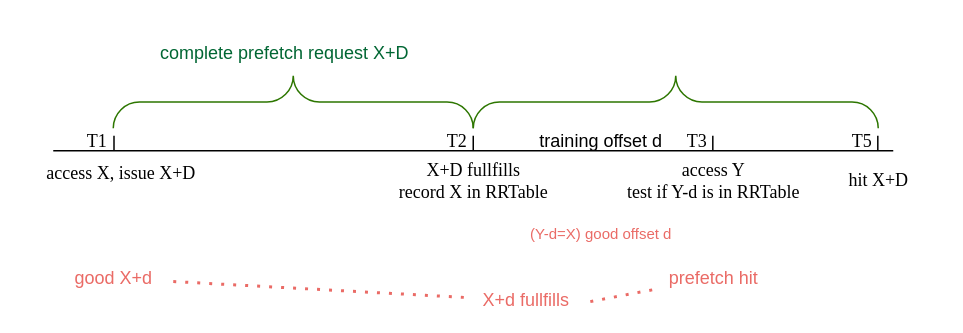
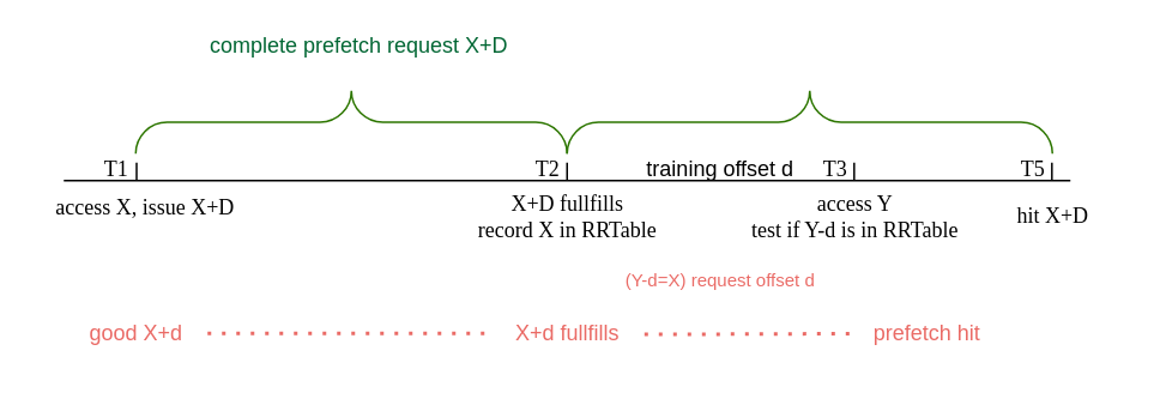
  <mxCell id="0" />
  <mxCell id="1" parent="0" />
  <mxCell id="2" value="" style="endArrow=none;html=1;rounded=0;fontFamily=Times New Roman;" edge="1" parent="1"><mxGeometry width="50" height="50" relative="1" as="geometry"><mxPoint x="35" y="100" as="sourcePoint" /><mxPoint x="595" y="100" as="targetPoint" /></mxGeometry></mxCell>
  <mxCell id="3" value="T1" style="text;html=1;align=center;verticalAlign=middle;resizable=0;points=[];autosize=1;strokeColor=none;fillColor=none;fontFamily=Times New Roman;" vertex="1" parent="1"><mxGeometry x="44" y="79" width="40" height="30" as="geometry" /></mxCell>
  <mxCell id="4" value="access X, issue X+D" style="text;html=1;align=center;verticalAlign=middle;resizable=0;points=[];autosize=1;strokeColor=none;fillColor=none;fontFamily=Times New Roman;" vertex="1" parent="1"><mxGeometry x="20" y="100" width="120" height="30" as="geometry" /></mxCell>
  <mxCell id="5" value="X+D fullfills&lt;br&gt;record X in RRTable" style="text;html=1;align=center;verticalAlign=middle;resizable=0;points=[];autosize=1;strokeColor=none;fillColor=none;fontFamily=Times New Roman;" vertex="1" parent="1"><mxGeometry x="255" y="100" width="120" height="40" as="geometry" /></mxCell>
  <mxCell id="6" value="access Y&lt;br&gt;test if Y-d is in RRTable" style="text;html=1;align=center;verticalAlign=middle;resizable=0;points=[];autosize=1;strokeColor=none;fillColor=none;fontFamily=Times New Roman;" vertex="1" parent="1"><mxGeometry x="405" y="100" width="140" height="40" as="geometry" /></mxCell>
  <mxCell id="7" value="" style="endArrow=none;html=1;rounded=0;fontFamily=Times New Roman;" edge="1" parent="1"><mxGeometry width="50" height="50" relative="1" as="geometry"><mxPoint x="75.5" y="100" as="sourcePoint" /><mxPoint x="75.5" y="90" as="targetPoint" /></mxGeometry></mxCell>
  <mxCell id="8" value="" style="endArrow=none;html=1;rounded=0;fontFamily=Times New Roman;" edge="1" parent="1"><mxGeometry width="50" height="50" relative="1" as="geometry"><mxPoint x="315" y="100" as="sourcePoint" /><mxPoint x="315" y="90" as="targetPoint" /></mxGeometry></mxCell>
  <mxCell id="9" value="T2" style="text;html=1;align=center;verticalAlign=middle;resizable=0;points=[];autosize=1;strokeColor=none;fillColor=none;fontFamily=Times New Roman;" vertex="1" parent="1"><mxGeometry x="284" y="79" width="40" height="30" as="geometry" /></mxCell>
  <mxCell id="10" value="" style="verticalLabelPosition=bottom;shadow=0;dashed=0;align=center;html=1;verticalAlign=top;strokeWidth=1;shape=mxgraph.mockup.markup.curlyBrace;whiteSpace=wrap;strokeColor=#2D7600;fillColor=#60a917;fontColor=#ffffff;" vertex="1" parent="1"><mxGeometry x="75" y="50" width="240" height="35" as="geometry" /></mxCell>
- <mxCell id="11" value="complete prefetch request X+D" style="text;html=1;align=center;verticalAlign=middle;resizable=0;points=[];autosize=1;strokeColor=none;fillColor=none;fontColor=#006633;" vertex="1" parent="1"><mxGeometry x="94" y="20" width="190" height="30" as="geometry" /></mxCell>
+ <mxCell id="11" value="complete prefetch request X+D" style="text;html=1;align=center;verticalAlign=middle;resizable=0;points=[];autosize=1;strokeColor=none;fillColor=none;fontColor=#006633;" vertex="1" parent="1"><mxGeometry x="104" y="10" width="190" height="30" as="geometry" /></mxCell>
  <mxCell id="12" value="" style="endArrow=none;html=1;rounded=0;fontFamily=Times New Roman;" edge="1" parent="1"><mxGeometry width="50" height="50" relative="1" as="geometry"><mxPoint x="474.71" y="100" as="sourcePoint" /><mxPoint x="474.71" y="90" as="targetPoint" /></mxGeometry></mxCell>
  <mxCell id="13" value="T3" style="text;html=1;align=center;verticalAlign=middle;resizable=0;points=[];autosize=1;strokeColor=none;fillColor=none;fontFamily=Times New Roman;" vertex="1" parent="1"><mxGeometry x="444" y="79" width="40" height="30" as="geometry" /></mxCell>
  <mxCell id="14" value="training offset d" style="text;html=1;align=center;verticalAlign=middle;resizable=0;points=[];autosize=1;strokeColor=none;fillColor=none;" vertex="1" parent="1"><mxGeometry x="345" y="79" width="110" height="30" as="geometry" /></mxCell>
- <mxCell id="15" value="&lt;font style=&quot;font-size: 10px;&quot;&gt;(Y-d=X) good offset d&lt;/font&gt;" style="text;html=1;align=center;verticalAlign=middle;resizable=0;points=[];autosize=1;strokeColor=none;fillColor=none;fontColor=#EA6B66;" vertex="1" parent="1"><mxGeometry x="340" y="140" width="120" height="30" as="geometry" /></mxCell>
- <mxCell id="16" value="X+d fullfills" style="text;html=1;align=center;verticalAlign=middle;resizable=0;points=[];autosize=1;strokeColor=none;fillColor=none;fontColor=#EA6B66;" vertex="1" parent="1"><mxGeometry x="310" y="185" width="80" height="30" as="geometry" /></mxCell>
- <mxCell id="17" value="prefetch hit" style="text;html=1;align=center;verticalAlign=middle;resizable=0;points=[];autosize=1;strokeColor=none;fillColor=none;fontColor=#EA6B66;" vertex="1" parent="1"><mxGeometry x="435" y="170" width="80" height="30" as="geometry" /></mxCell>
+ <mxCell id="15" value="&lt;font style=&quot;font-size: 10px;&quot;&gt;(Y-d=X) request offset d&lt;/font&gt;" style="text;html=1;align=center;verticalAlign=middle;resizable=0;points=[];autosize=1;strokeColor=none;fillColor=none;fontColor=#EA6B66;" vertex="1" parent="1"><mxGeometry x="340" y="140" width="120" height="30" as="geometry" /></mxCell>
+ <mxCell id="16" value="X+d fullfills" style="text;html=1;align=center;verticalAlign=middle;resizable=0;points=[];autosize=1;strokeColor=none;fillColor=none;fontColor=#EA6B66;" vertex="1" parent="1"><mxGeometry x="275" y="170" width="80" height="30" as="geometry" /></mxCell>
+ <mxCell id="17" value="prefetch hit" style="text;html=1;align=center;verticalAlign=middle;resizable=0;points=[];autosize=1;strokeColor=none;fillColor=none;fontColor=#EA6B66;" vertex="1" parent="1"><mxGeometry x="475" y="170" width="80" height="30" as="geometry" /></mxCell>
  <mxCell id="18" value="good X+d" style="text;html=1;align=center;verticalAlign=middle;resizable=0;points=[];autosize=1;strokeColor=none;fillColor=none;fontColor=#EA6B66;" vertex="1" parent="1"><mxGeometry x="35" y="170" width="80" height="30" as="geometry" /></mxCell>
  <mxCell id="19" value="" style="verticalLabelPosition=bottom;shadow=0;dashed=0;align=center;html=1;verticalAlign=top;strokeWidth=1;shape=mxgraph.mockup.markup.curlyBrace;whiteSpace=wrap;strokeColor=#2D7600;fillColor=#60a917;fontColor=#ffffff;" vertex="1" parent="1"><mxGeometry x="315" y="50" width="270" height="35" as="geometry" /></mxCell>
  <mxCell id="20" value="hit X+D" style="text;html=1;align=center;verticalAlign=middle;resizable=0;points=[];autosize=1;strokeColor=none;fillColor=none;fontFamily=Times New Roman;" vertex="1" parent="1"><mxGeometry x="550" y="105" width="70" height="30" as="geometry" /></mxCell>
  <mxCell id="21" value="" style="endArrow=none;html=1;rounded=0;fontFamily=Times New Roman;" edge="1" parent="1"><mxGeometry width="50" height="50" relative="1" as="geometry"><mxPoint x="584.71" y="100" as="sourcePoint" /><mxPoint x="584.71" y="90" as="targetPoint" /></mxGeometry></mxCell>
  <mxCell id="22" value="T5" style="text;html=1;align=center;verticalAlign=middle;resizable=0;points=[];autosize=1;strokeColor=none;fillColor=none;fontFamily=Times New Roman;" vertex="1" parent="1"><mxGeometry x="554" y="79" width="40" height="30" as="geometry" /></mxCell>
  <mxCell id="23" value="" style="endArrow=none;dashed=1;html=1;dashPattern=1 3;strokeWidth=2;rounded=0;fontColor=#EA6B66;strokeColor=#EA6B66;" edge="1" parent="1" source="18" target="16"><mxGeometry width="50" height="50" relative="1" as="geometry"><mxPoint x="315" y="230" as="sourcePoint" /><mxPoint x="295" y="185" as="targetPoint" /></mxGeometry></mxCell>
  <mxCell id="24" value="" style="endArrow=none;dashed=1;html=1;dashPattern=1 3;strokeWidth=2;rounded=0;exitX=1.038;exitY=0.519;exitDx=0;exitDy=0;exitPerimeter=0;fontColor=#EA6B66;strokeColor=#EA6B66;" edge="1" parent="1" source="16" target="17"><mxGeometry width="50" height="50" relative="1" as="geometry"><mxPoint x="324" y="240" as="sourcePoint" /><mxPoint x="484" y="240" as="targetPoint" /></mxGeometry></mxCell>
